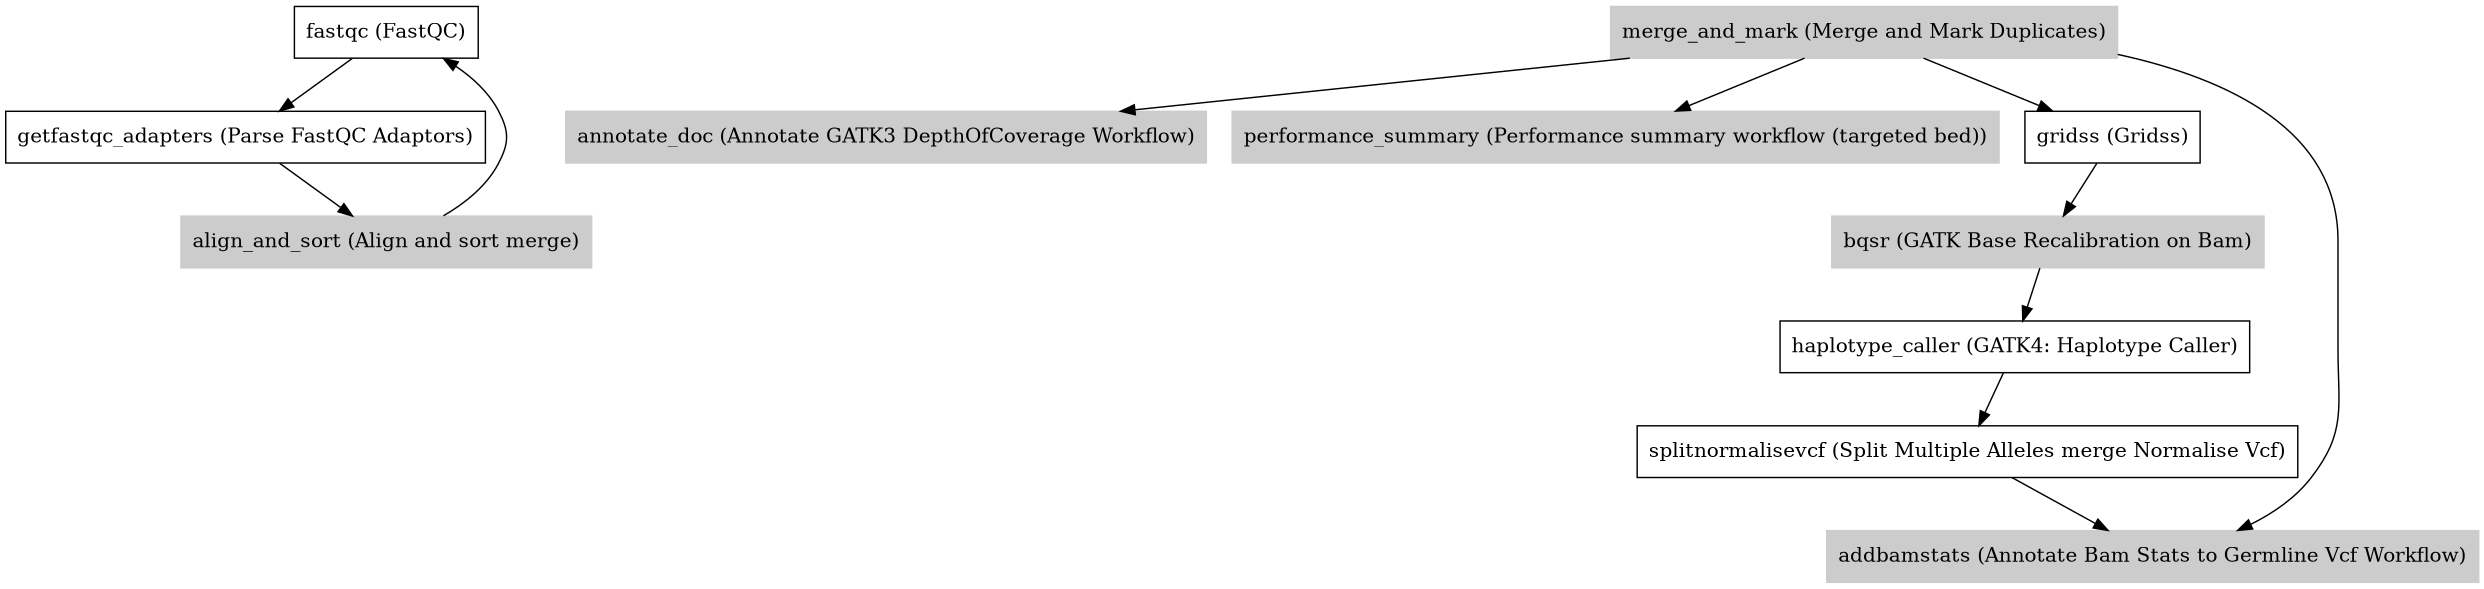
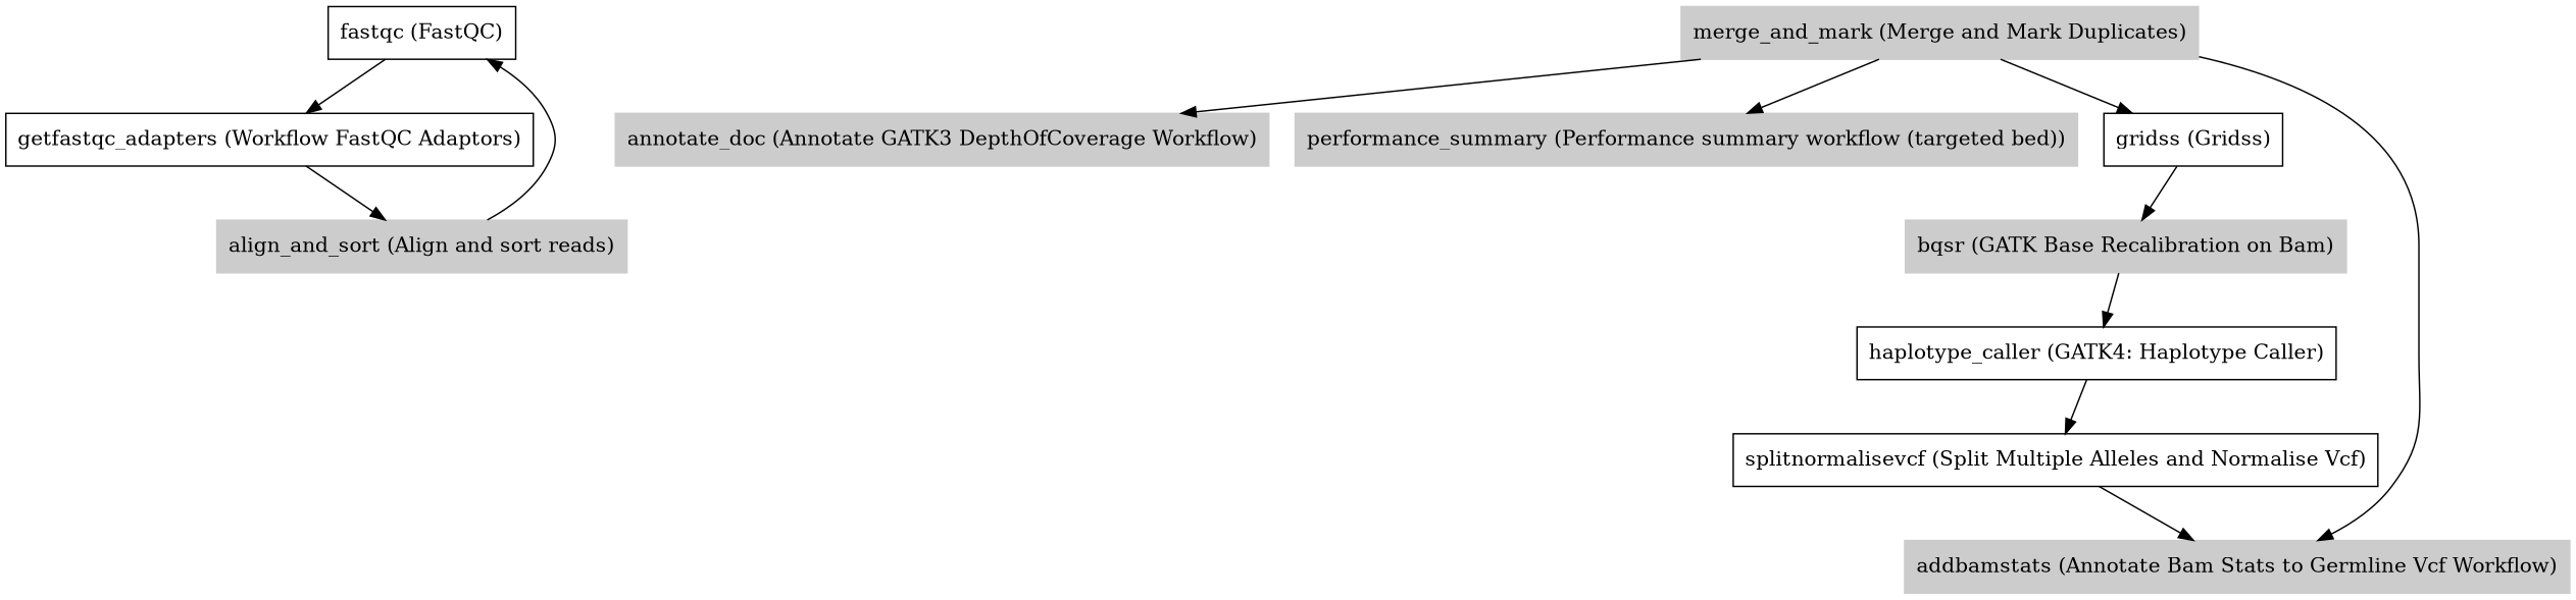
  digraph {
    node [shape=record color=grey80 style=filled]
    n1 [label="fastqc (FastQC)" color="" style=""]
-   n2 [label="getfastqc_adapters (Parse FastQC Adaptors)" color="" style=""]
-   n3 [label="align_and_sort (Align and sort merge)"]
+   n2 [label="getfastqc_adapters (Workflow FastQC Adaptors)" color="" style=""]
+   n3 [label="align_and_sort (Align and sort reads)"]
    n4 [label="merge_and_mark (Merge and Mark Duplicates)"]
    n5 [label="annotate_doc (Annotate GATK3 DepthOfCoverage Workflow)"]
    n6 [label="performance_summary (Performance summary workflow (targeted bed))"]
    n7 [label="gridss (Gridss)" color="" style=""]
    n8 [label="addbamstats (Annotate Bam Stats to Germline Vcf Workflow)"]
    n9 [label="bqsr (GATK Base Recalibration on Bam)"]
    n10 [label="haplotype_caller (GATK4: Haplotype Caller)" color="" style=""]
-   n11 [label="splitnormalisevcf (Split Multiple Alleles merge Normalise Vcf)" color="" style=""]
+   n11 [label="splitnormalisevcf (Split Multiple Alleles and Normalise Vcf)" color="" style=""]
    n1 -> n2
    n2 -> n3
    n3 -> n1
    n4 -> n5
    n4 -> n6
    n4 -> n7
    n4 -> n8
    n7 -> n9
    n9 -> n10
    n10 -> n11
    n11 -> n8
  }
